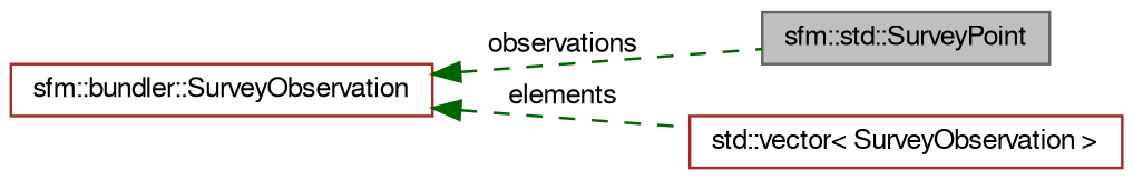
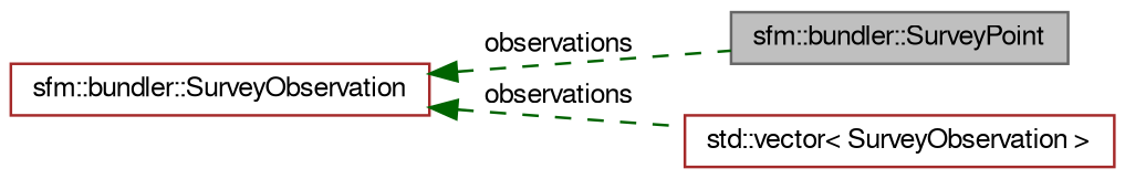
  digraph {
    rankdir=LR
    node [color=brown fillcolor=white fontname=FreeSans fontsize=10 shape=record style=filled]
    edge [color=darkgreen dir=back fontname=FreeSans fontsize=10 labelfontname=FreeSans labelfontsize=10 style=dashed]
-   n1 [color=gray40 fillcolor=grey75 fontcolor=black height=0.2 label="sfm::std::SurveyPoint" width=0.4]
+   n1 [color=gray40 fillcolor=grey75 fontcolor=black height=0.2 label="sfm::bundler::SurveyPoint" width=0.4]
    n2 [height=0.2 label="std::vector\< SurveyObservation \>" width=0.4]
    n3 [height=0.2 label="sfm::bundler::SurveyObservation" width=0.4]
    n3 -> n1 [label=" observations"]
-   n3 -> n2 [label=" elements"]
+   n3 -> n2 [label=" observations"]
  }
